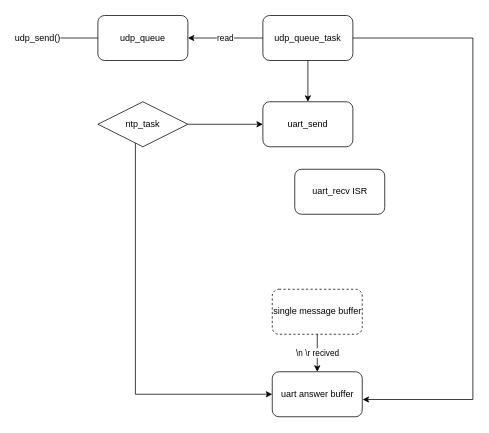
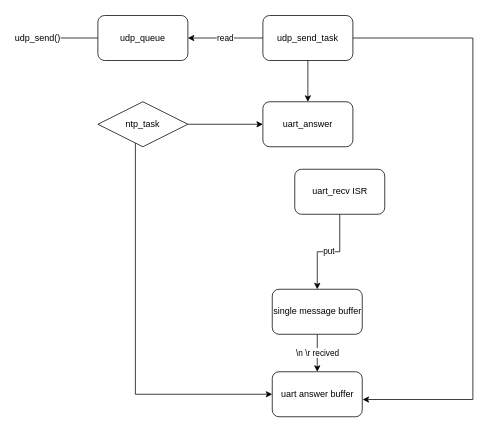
  <mxCell id="0" />
  <mxCell id="1" parent="0" />
  <mxCell id="2" style="edgeStyle=orthogonalEdgeStyle;rounded=0;orthogonalLoop=1;jettySize=auto;html=1;endArrow=none;" parent="1" source="3" target="4" edge="1"><mxGeometry relative="1" as="geometry" /></mxCell>
  <mxCell id="3" value="udp_send()" style="text;html=1;align=center;verticalAlign=middle;whiteSpace=wrap;rounded=0;" parent="1" vertex="1"><mxGeometry x="20" y="35" width="60" height="30" as="geometry" /></mxCell>
  <mxCell id="4" value="udp_queue" style="rounded=1;whiteSpace=wrap;html=1;" parent="1" vertex="1"><mxGeometry x="130" y="20" width="120" height="60" as="geometry" /></mxCell>
  <mxCell id="5" value="read" style="edgeStyle=orthogonalEdgeStyle;rounded=0;orthogonalLoop=1;jettySize=auto;html=1;entryX=1;entryY=0.5;entryDx=0;entryDy=0;" parent="1" source="7" target="4" edge="1"><mxGeometry relative="1" as="geometry" /></mxCell>
  <mxCell id="6" style="edgeStyle=orthogonalEdgeStyle;rounded=0;orthogonalLoop=1;jettySize=auto;html=1;entryX=0.5;entryY=0;entryDx=0;entryDy=0;" parent="1" source="7" target="11" edge="1"><mxGeometry relative="1" as="geometry" /></mxCell>
- <mxCell id="7" value="udp_queue_task" style="rounded=1;whiteSpace=wrap;html=1;" parent="1" vertex="1"><mxGeometry x="350" y="20" width="120" height="60" as="geometry" /></mxCell>
+ <mxCell id="7" value="udp_send_task" style="rounded=1;whiteSpace=wrap;html=1;" parent="1" vertex="1"><mxGeometry x="350" y="20" width="120" height="60" as="geometry" /></mxCell>
  <mxCell id="8" style="edgeStyle=orthogonalEdgeStyle;rounded=0;orthogonalLoop=1;jettySize=auto;html=1;" parent="1" source="10" target="11" edge="1"><mxGeometry relative="1" as="geometry" /></mxCell>
  <mxCell id="9" style="edgeStyle=orthogonalEdgeStyle;rounded=0;orthogonalLoop=1;jettySize=auto;html=1;entryX=0;entryY=0.5;entryDx=0;entryDy=0;" parent="1" source="10" target="16" edge="1"><mxGeometry relative="1" as="geometry"><Array as="points"><mxPoint x="180" y="525" /></Array></mxGeometry></mxCell>
  <mxCell id="10" value="ntp_task" style="rhombus;whiteSpace=wrap;html=1;" parent="1" vertex="1"><mxGeometry x="130" y="135" width="120" height="60" as="geometry" /></mxCell>
- <mxCell id="11" value="uart_send" style="rounded=1;whiteSpace=wrap;html=1;" parent="1" vertex="1"><mxGeometry x="350" y="135" width="120" height="60" as="geometry" /></mxCell>
+ <mxCell id="11" value="uart_answer" style="rounded=1;whiteSpace=wrap;html=1;" parent="1" vertex="1"><mxGeometry x="350" y="135" width="120" height="60" as="geometry" /></mxCell>
+ <mxCell id="12" value="put" style="edgeStyle=orthogonalEdgeStyle;rounded=0;orthogonalLoop=1;jettySize=auto;html=1;entryX=0.5;entryY=0;entryDx=0;entryDy=0;" parent="1" source="13" target="15" edge="1"><mxGeometry relative="1" as="geometry"><mxPoint x="422.5" y="375" as="targetPoint" /></mxGeometry></mxCell>
  <mxCell id="13" value="uart_recv ISR" style="rounded=1;whiteSpace=wrap;html=1;" parent="1" vertex="1"><mxGeometry x="392.5" y="225" width="120" height="60" as="geometry" /></mxCell>
  <mxCell id="14" value="\n \r recived" style="edgeStyle=orthogonalEdgeStyle;rounded=0;orthogonalLoop=1;jettySize=auto;html=1;" parent="1" source="15" target="16" edge="1"><mxGeometry relative="1" as="geometry" /></mxCell>
- <mxCell id="15" value="single message buffer" style="rounded=1;whiteSpace=wrap;html=1;dashed=1;" parent="1" vertex="1"><mxGeometry x="362.5" y="385" width="120" height="60" as="geometry" /></mxCell>
+ <mxCell id="15" value="single message buffer" style="rounded=1;whiteSpace=wrap;html=1;" parent="1" vertex="1"><mxGeometry x="362.5" y="385" width="120" height="60" as="geometry" /></mxCell>
  <mxCell id="16" value="uart answer buffer" style="rounded=1;whiteSpace=wrap;html=1;" parent="1" vertex="1"><mxGeometry x="362.5" y="495" width="120" height="60" as="geometry" /></mxCell>
  <mxCell id="17" style="edgeStyle=orthogonalEdgeStyle;rounded=0;orthogonalLoop=1;jettySize=auto;html=1;entryX=1.004;entryY=0.617;entryDx=0;entryDy=0;entryPerimeter=0;" parent="1" source="7" target="16" edge="1"><mxGeometry relative="1" as="geometry"><Array as="points"><mxPoint x="630" y="50" /><mxPoint x="630" y="532" /></Array></mxGeometry></mxCell>
